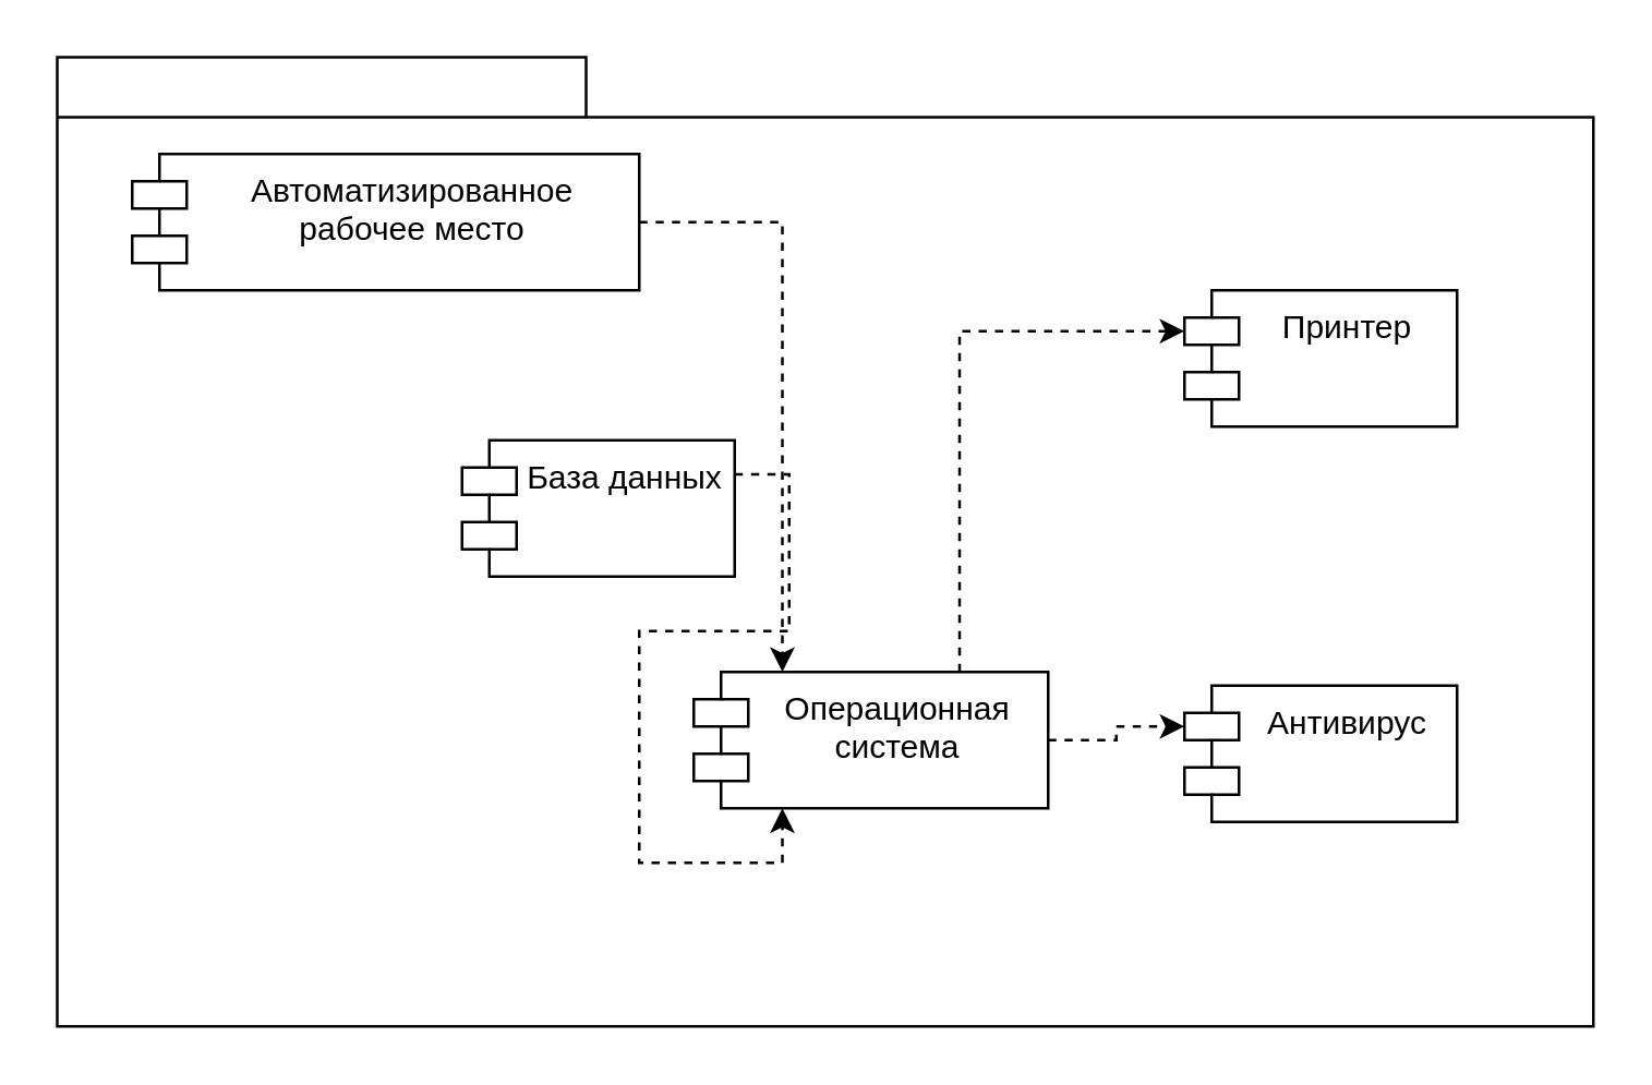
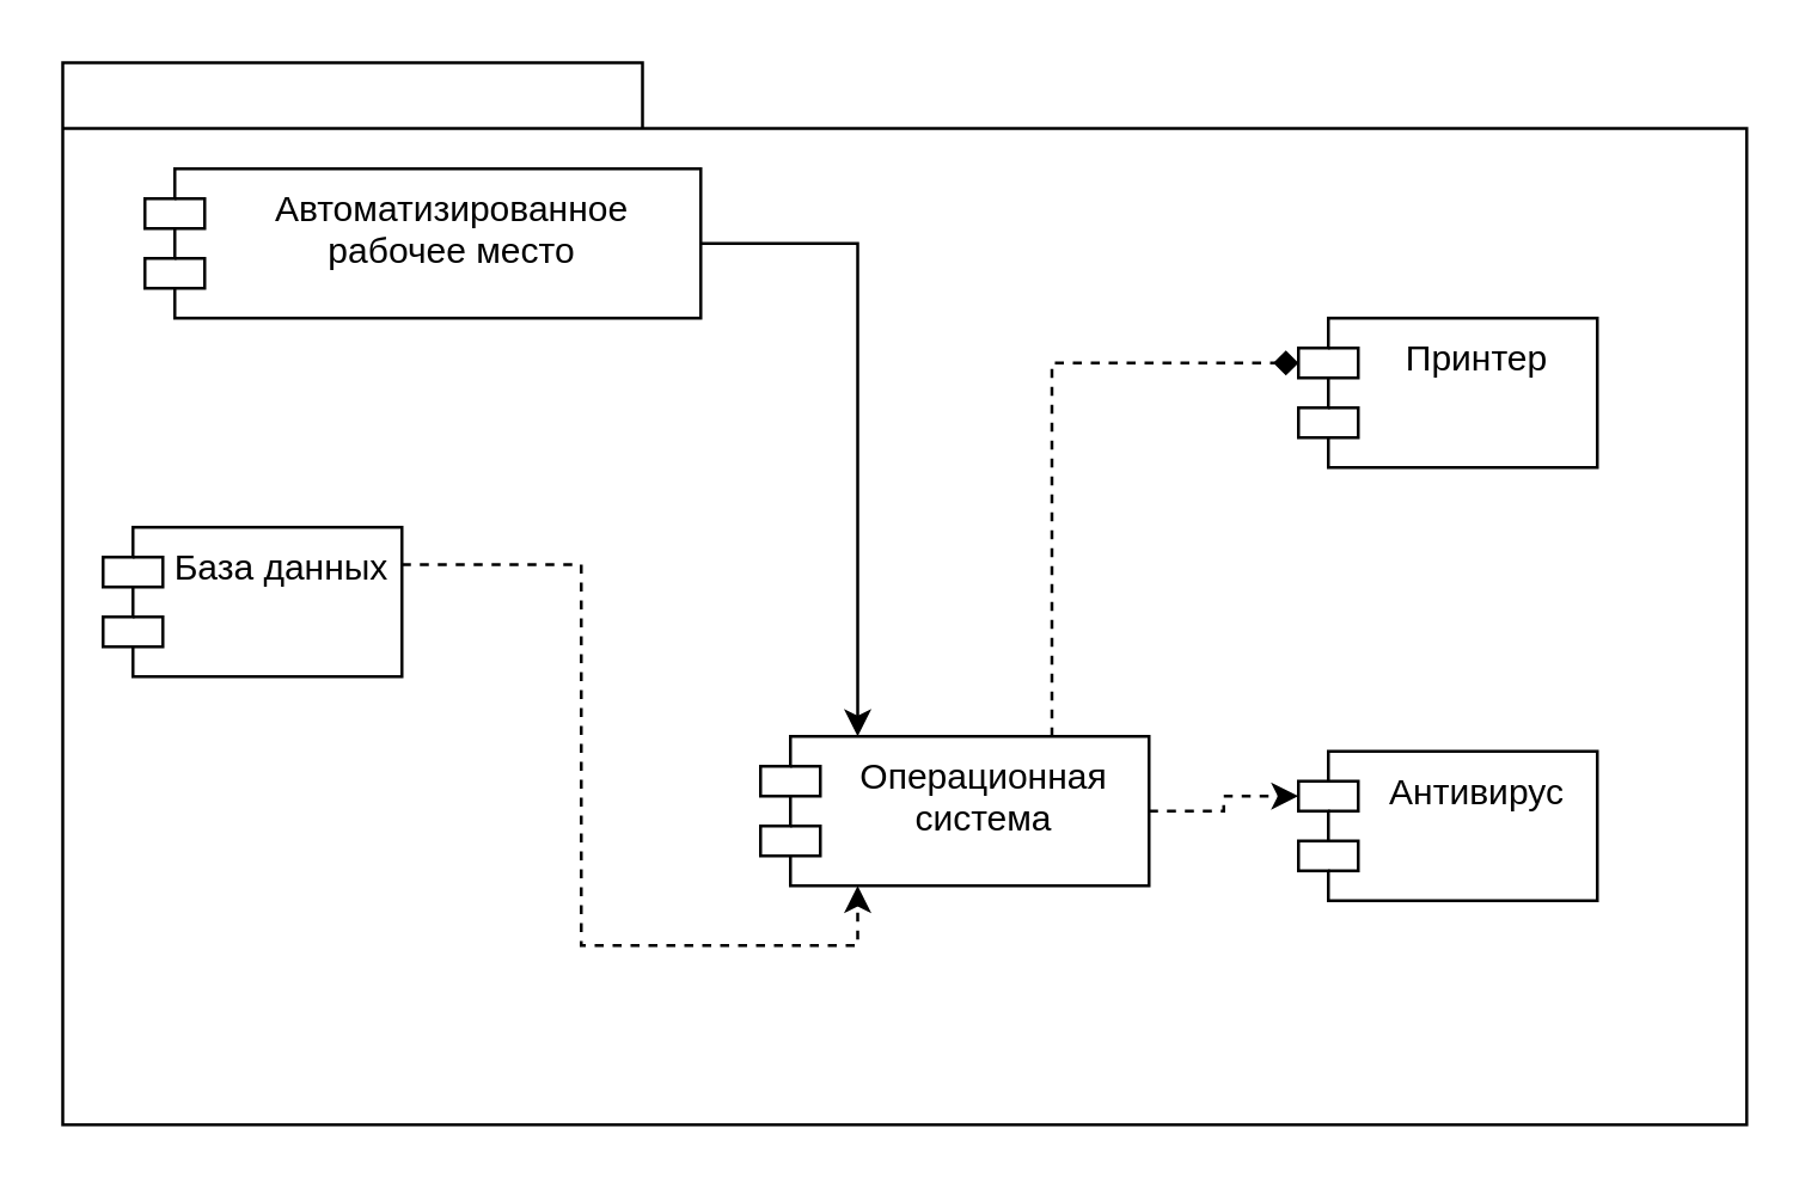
  <mxCell id="0" />
  <mxCell id="1" parent="0" />
  <mxCell id="2" value="" style="shape=folder;fontStyle=1;spacingTop=10;tabWidth=194;tabHeight=22;tabPosition=left;html=1;rounded=0;shadow=0;comic=0;labelBackgroundColor=none;strokeWidth=1;fillColor=none;fontFamily=Verdana;fontSize=10;align=center;" parent="1" vertex="1"><mxGeometry x="20.5" y="20.5" width="563.5" height="355.5" as="geometry" /></mxCell>
  <mxCell id="3" value="Автоматизированное рабочее место" style="shape=module;align=left;spacingLeft=20;align=center;verticalAlign=top;whiteSpace=wrap;html=1;" parent="1" vertex="1"><mxGeometry x="48" y="56" width="186" height="50" as="geometry" /></mxCell>
- <mxCell id="4" style="edgeStyle=orthogonalEdgeStyle;rounded=0;orthogonalLoop=1;jettySize=auto;html=1;entryX=0;entryY=0;entryDx=0;entryDy=15;dashed=1;exitX=0.75;exitY=0;exitDx=0;exitDy=0;entryPerimeter=0;" parent="1" source="10" target="5" edge="1"><mxGeometry relative="1" as="geometry" /></mxCell>
+ <mxCell id="4" style="edgeStyle=orthogonalEdgeStyle;rounded=0;orthogonalLoop=1;jettySize=auto;html=1;entryX=0;entryY=0;entryDx=0;entryDy=15;dashed=1;exitX=0.75;exitY=0;exitDx=0;exitDy=0;entryPerimeter=0;endArrow=diamond;" parent="1" source="10" target="5" edge="1"><mxGeometry relative="1" as="geometry" /></mxCell>
  <mxCell id="5" value="Принтер" style="shape=module;align=left;spacingLeft=20;align=center;verticalAlign=top;whiteSpace=wrap;html=1;" parent="1" vertex="1"><mxGeometry x="434" y="106" width="100" height="50" as="geometry" /></mxCell>
- <mxCell id="6" value="База данных" style="shape=module;align=left;spacingLeft=20;align=center;verticalAlign=top;whiteSpace=wrap;html=1;" parent="1" vertex="1"><mxGeometry x="169" y="161" width="100" height="50" as="geometry" /></mxCell>
+ <mxCell id="6" value="База данных" style="shape=module;align=left;spacingLeft=20;align=center;verticalAlign=top;whiteSpace=wrap;html=1;" parent="1" vertex="1"><mxGeometry x="34" y="176" width="100" height="50" as="geometry" /></mxCell>
  <mxCell id="7" style="edgeStyle=orthogonalEdgeStyle;rounded=0;orthogonalLoop=1;jettySize=auto;html=1;exitX=1;exitY=0.5;exitDx=0;exitDy=0;dashed=1;entryX=0;entryY=0;entryDx=0;entryDy=15;entryPerimeter=0;" parent="1" source="10" target="8" edge="1"><mxGeometry relative="1" as="geometry" /></mxCell>
  <mxCell id="8" value="Антивирус" style="shape=module;align=left;spacingLeft=20;align=center;verticalAlign=top;whiteSpace=wrap;html=1;" parent="1" vertex="1"><mxGeometry x="434" y="251" width="100" height="50" as="geometry" /></mxCell>
- <mxCell id="9" style="edgeStyle=orthogonalEdgeStyle;rounded=0;orthogonalLoop=1;jettySize=auto;html=1;exitX=1;exitY=0.5;exitDx=0;exitDy=0;entryX=0.25;entryY=0;entryDx=0;entryDy=0;dashed=1;" parent="1" source="3" target="10" edge="1"><mxGeometry relative="1" as="geometry"><mxPoint x="294" y="318.5" as="sourcePoint" /></mxGeometry></mxCell>
+ <mxCell id="9" style="edgeStyle=orthogonalEdgeStyle;rounded=0;orthogonalLoop=1;jettySize=auto;html=1;exitX=1;exitY=0.5;exitDx=0;exitDy=0;entryX=0.25;entryY=0;entryDx=0;entryDy=0;dashed=0;" parent="1" source="3" target="10" edge="1"><mxGeometry relative="1" as="geometry"><mxPoint x="294" y="318.5" as="sourcePoint" /></mxGeometry></mxCell>
  <mxCell id="10" value="Операционная система" style="shape=module;align=left;spacingLeft=20;align=center;verticalAlign=top;whiteSpace=wrap;html=1;" parent="1" vertex="1"><mxGeometry x="254" y="246" width="130" height="50" as="geometry" /></mxCell>
  <mxCell id="11" style="edgeStyle=orthogonalEdgeStyle;rounded=0;orthogonalLoop=1;jettySize=auto;html=1;exitX=1;exitY=0.25;exitDx=0;exitDy=0;entryX=0.25;entryY=1;entryDx=0;entryDy=0;dashed=1;" parent="1" source="6" target="10" edge="1"><mxGeometry relative="1" as="geometry" /></mxCell>
